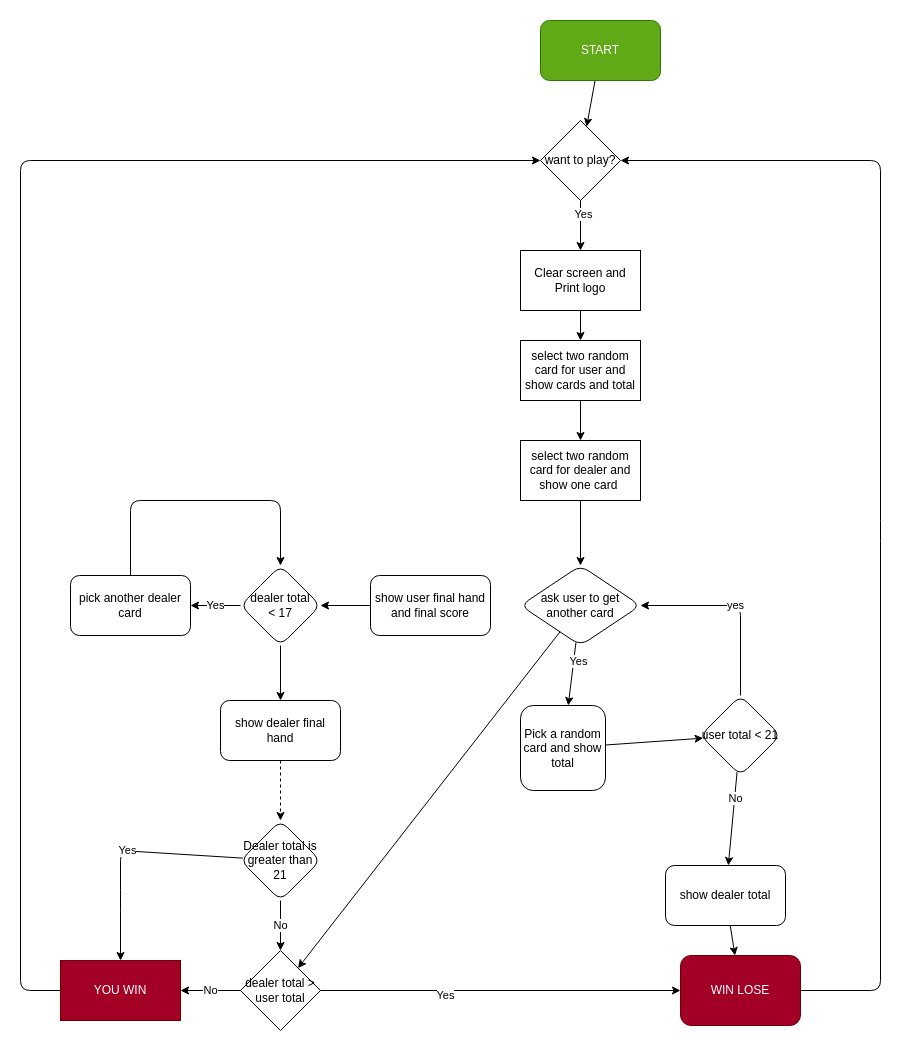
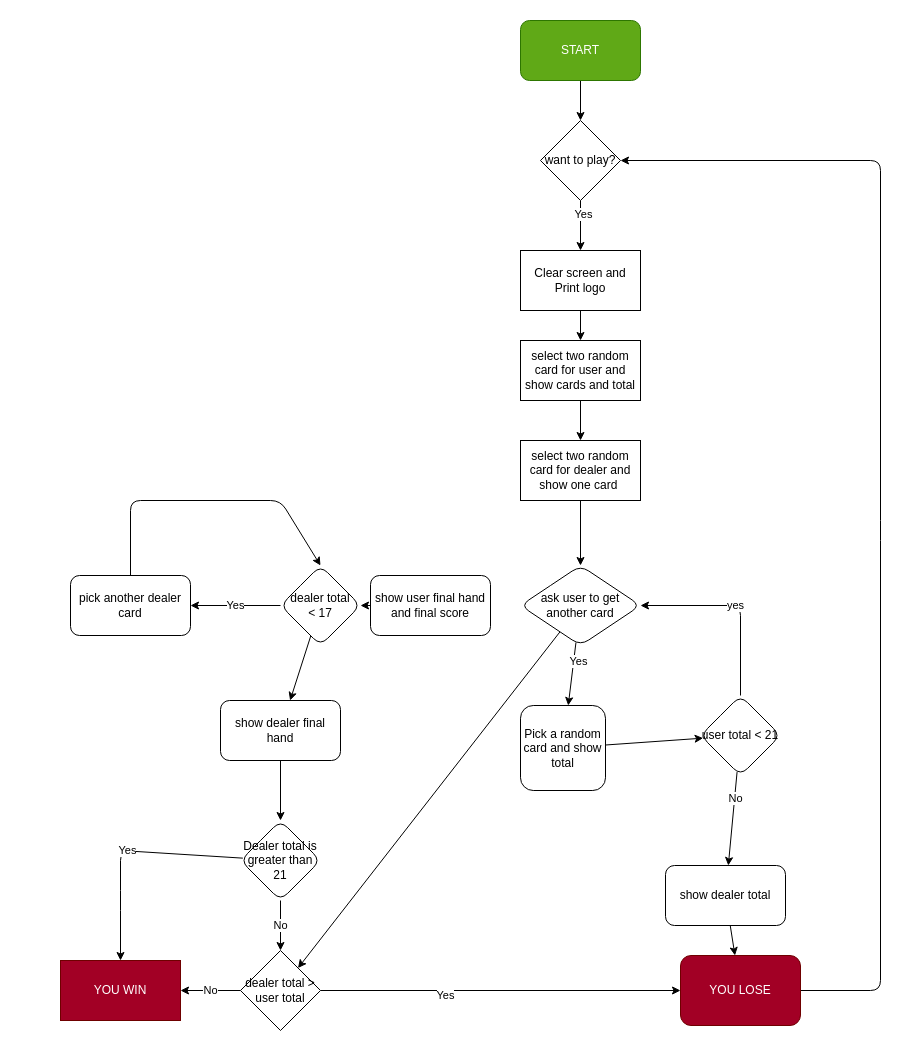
  <mxCell id="0" />
  <mxCell id="1" parent="0" />
  <mxCell id="2" value="" style="edgeStyle=none;html=1;" parent="1" source="3" target="34" edge="1"><mxGeometry relative="1" as="geometry" /></mxCell>
- <mxCell id="3" value="START" style="rounded=1;whiteSpace=wrap;html=1;fillColor=#60a917;fontColor=#ffffff;strokeColor=#2D7600;" parent="1" vertex="1"><mxGeometry x="540" y="20" width="120" height="60" as="geometry" /></mxCell>
+ <mxCell id="3" value="START" style="rounded=1;whiteSpace=wrap;html=1;fillColor=#60a917;fontColor=#ffffff;strokeColor=#2D7600;" parent="1" vertex="1"><mxGeometry x="520" y="20" width="120" height="60" as="geometry" /></mxCell>
  <mxCell id="4" value="" style="edgeStyle=none;html=1;" parent="1" source="7" target="9" edge="1"><mxGeometry relative="1" as="geometry" /></mxCell>
  <mxCell id="5" value="Yes" style="edgeLabel;html=1;align=center;verticalAlign=middle;resizable=0;points=[];" parent="4" vertex="1" connectable="0"><mxGeometry x="-0.433" y="4" relative="1" as="geometry"><mxPoint as="offset" /></mxGeometry></mxCell>
  <mxCell id="6" value="" style="edgeStyle=none;html=1;" parent="1" source="7" target="29" edge="1"><mxGeometry relative="1" as="geometry" /></mxCell>
  <mxCell id="7" value="ask user to get another card" style="rhombus;whiteSpace=wrap;html=1;rounded=1;" parent="1" vertex="1"><mxGeometry x="520" y="565" width="120" height="80" as="geometry" /></mxCell>
  <mxCell id="8" value="" style="edgeStyle=none;html=1;" parent="1" source="9" target="13" edge="1"><mxGeometry relative="1" as="geometry" /></mxCell>
  <mxCell id="9" value="Pick a random card and show total" style="whiteSpace=wrap;html=1;rounded=1;" parent="1" vertex="1"><mxGeometry x="520" y="705" width="85" height="85" as="geometry" /></mxCell>
  <mxCell id="10" value="yes" style="edgeStyle=none;html=1;entryX=1;entryY=0.5;entryDx=0;entryDy=0;" parent="1" source="13" target="7" edge="1"><mxGeometry relative="1" as="geometry"><Array as="points"><mxPoint x="740" y="605" /></Array></mxGeometry></mxCell>
  <mxCell id="11" value="" style="edgeStyle=none;html=1;" parent="1" source="13" target="23" edge="1"><mxGeometry relative="1" as="geometry" /></mxCell>
  <mxCell id="12" value="No" style="edgeLabel;html=1;align=center;verticalAlign=middle;resizable=0;points=[];" parent="11" vertex="1" connectable="0"><mxGeometry x="-0.444" relative="1" as="geometry"><mxPoint as="offset" /></mxGeometry></mxCell>
  <mxCell id="13" value="user total &amp;lt; 21" style="rhombus;whiteSpace=wrap;html=1;rounded=1;" parent="1" vertex="1"><mxGeometry x="700" y="695" width="80" height="80" as="geometry" /></mxCell>
  <mxCell id="14" value="Yes" style="edgeStyle=none;html=1;" parent="1" source="16" target="18" edge="1"><mxGeometry relative="1" as="geometry" /></mxCell>
  <mxCell id="15" value="" style="edgeStyle=none;html=1;" parent="1" source="16" target="45" edge="1"><mxGeometry relative="1" as="geometry" /></mxCell>
- <mxCell id="16" value="dealer total &lt;br&gt;&amp;lt; 17" style="rhombus;whiteSpace=wrap;html=1;rounded=1;" parent="1" vertex="1"><mxGeometry x="240" y="565" width="80" height="80" as="geometry" /></mxCell>
+ <mxCell id="16" value="dealer total &lt;br&gt;&amp;lt; 17" style="rhombus;whiteSpace=wrap;html=1;rounded=1;" parent="1" vertex="1"><mxGeometry x="280" y="565" width="80" height="80" as="geometry" /></mxCell>
  <mxCell id="17" style="edgeStyle=none;html=1;entryX=0.5;entryY=0;entryDx=0;entryDy=0;" parent="1" source="18" target="16" edge="1"><mxGeometry relative="1" as="geometry"><Array as="points"><mxPoint x="130" y="500" /><mxPoint x="280" y="500" /></Array></mxGeometry></mxCell>
  <mxCell id="18" value="pick another dealer card" style="whiteSpace=wrap;html=1;rounded=1;" parent="1" vertex="1"><mxGeometry x="70" y="575" width="120" height="60" as="geometry" /></mxCell>
  <mxCell id="19" value="No" style="edgeStyle=none;html=1;" parent="1" source="21" edge="1"><mxGeometry relative="1" as="geometry"><mxPoint x="280" y="950" as="targetPoint" /></mxGeometry></mxCell>
  <mxCell id="20" value="Yes" style="edgeStyle=none;html=1;entryX=0.5;entryY=0;entryDx=0;entryDy=0;" parent="1" source="21" target="31" edge="1"><mxGeometry relative="1" as="geometry"><Array as="points"><mxPoint y="850" x="120" /><mxPoint y="900" x="120" /></Array></mxGeometry></mxCell>
  <mxCell id="21" value="Dealer total is greater than 21" style="rhombus;whiteSpace=wrap;html=1;rounded=1;" parent="1" vertex="1"><mxGeometry x="240" y="820" width="80" height="80" as="geometry" /></mxCell>
  <mxCell id="22" value="" style="edgeStyle=none;html=1;" parent="1" source="23" target="25" edge="1"><mxGeometry relative="1" as="geometry" /></mxCell>
  <mxCell id="23" value="show dealer total" style="whiteSpace=wrap;html=1;rounded=1;" parent="1" vertex="1"><mxGeometry x="665" y="865" width="120" height="60" as="geometry" /></mxCell>
  <mxCell id="24" style="edgeStyle=none;html=1;entryX=1;entryY=0.5;entryDx=0;entryDy=0;" parent="1" source="25" target="34" edge="1"><mxGeometry relative="1" as="geometry"><Array as="points"><mxPoint x="880" y="990" /><mxPoint x="880" y="530" /><mxPoint x="880" y="160" /></Array></mxGeometry></mxCell>
- <mxCell id="25" value="WIN LOSE" style="whiteSpace=wrap;html=1;rounded=1;fillColor=#a20025;fontColor=#ffffff;strokeColor=#6F0000;" parent="1" vertex="1"><mxGeometry x="680" y="955" width="120" height="70" as="geometry" /></mxCell>
+ <mxCell id="25" value="YOU LOSE" style="whiteSpace=wrap;html=1;rounded=1;fillColor=#a20025;fontColor=#ffffff;strokeColor=#6F0000;" parent="1" vertex="1"><mxGeometry x="680" y="955" width="120" height="70" as="geometry" /></mxCell>
  <mxCell id="26" style="edgeStyle=none;html=1;entryX=0;entryY=0.5;entryDx=0;entryDy=0;" parent="1" source="29" target="25" edge="1"><mxGeometry relative="1" as="geometry" /></mxCell>
  <mxCell id="27" value="Yes" style="edgeLabel;html=1;align=center;verticalAlign=middle;resizable=0;points=[];" parent="26" vertex="1" connectable="0"><mxGeometry x="-0.31" y="-4" relative="1" as="geometry"><mxPoint as="offset" /></mxGeometry></mxCell>
  <mxCell id="28" value="No" style="edgeStyle=none;html=1;" parent="1" source="29" target="31" edge="1"><mxGeometry relative="1" as="geometry" /></mxCell>
  <mxCell id="29" value="dealer total &amp;gt; user total" style="rhombus;whiteSpace=wrap;html=1;" parent="1" vertex="1"><mxGeometry x="240" y="950" width="80" height="80" as="geometry" /></mxCell>
- <mxCell id="30" style="edgeStyle=none;html=1;entryX=0;entryY=0.5;entryDx=0;entryDy=0;exitX=0;exitY=0.5;exitDx=0;exitDy=0;" parent="1" source="31" target="34" edge="1"><mxGeometry relative="1" as="geometry"><Array as="points"><mxPoint x="20" y="990" /><mxPoint x="20" y="160" /></Array></mxGeometry></mxCell>
  <mxCell id="31" value="YOU WIN" style="whiteSpace=wrap;html=1;fillColor=#a20025;fontColor=#ffffff;strokeColor=#6F0000;" parent="1" vertex="1"><mxGeometry x="60" y="960" width="120" height="60" as="geometry" /></mxCell>
  <mxCell id="32" value="" style="edgeStyle=none;html=1;" parent="1" source="34" target="36" edge="1"><mxGeometry relative="1" as="geometry" /></mxCell>
  <mxCell id="33" value="Yes" style="edgeLabel;html=1;align=center;verticalAlign=middle;resizable=0;points=[];" parent="32" vertex="1" connectable="0"><mxGeometry x="-0.5" y="2" relative="1" as="geometry"><mxPoint as="offset" /></mxGeometry></mxCell>
  <mxCell id="34" value="want to play?" style="rhombus;whiteSpace=wrap;html=1;" parent="1" vertex="1"><mxGeometry x="540" y="120" width="80" height="80" as="geometry" /></mxCell>
  <mxCell id="35" value="" style="edgeStyle=none;html=1;" parent="1" source="36" target="38" edge="1"><mxGeometry relative="1" as="geometry" /></mxCell>
  <mxCell id="36" value="Clear screen and Print logo" style="whiteSpace=wrap;html=1;" parent="1" vertex="1"><mxGeometry x="520" y="250" width="120" height="60" as="geometry" /></mxCell>
  <mxCell id="37" value="" style="edgeStyle=none;html=1;" parent="1" source="38" target="41" edge="1"><mxGeometry relative="1" as="geometry" /></mxCell>
  <mxCell id="38" value="select two random card for user and show cards and total" style="whiteSpace=wrap;html=1;" parent="1" vertex="1"><mxGeometry x="520" y="340" width="120" height="60" as="geometry" /></mxCell>
  <mxCell id="39" value="" style="edgeStyle=none;html=1;" parent="1" source="41" edge="1"><mxGeometry relative="1" as="geometry"><mxPoint x="580" y="490" as="targetPoint" /></mxGeometry></mxCell>
  <mxCell id="40" style="edgeStyle=none;html=1;entryX=0.5;entryY=0;entryDx=0;entryDy=0;" parent="1" source="41" target="7" edge="1"><mxGeometry relative="1" as="geometry" /></mxCell>
  <mxCell id="41" value="select two random card for dealer and show one card&amp;nbsp;" style="rounded=0;whiteSpace=wrap;html=1;" parent="1" vertex="1"><mxGeometry x="520" y="440" width="120" height="60" as="geometry" /></mxCell>
  <mxCell id="42" value="" style="edgeStyle=none;html=1;" parent="1" source="43" target="16" edge="1"><mxGeometry relative="1" as="geometry" /></mxCell>
  <mxCell id="43" value="show user final hand and final score" style="whiteSpace=wrap;html=1;rounded=1;" parent="1" vertex="1"><mxGeometry x="370" y="575" width="120" height="60" as="geometry" /></mxCell>
- <mxCell id="44" value="" style="edgeStyle=none;html=1;dashed=1;" parent="1" source="45" target="21" edge="1"><mxGeometry relative="1" as="geometry" /></mxCell>
+ <mxCell id="44" value="" style="edgeStyle=none;html=1;" parent="1" source="45" target="21" edge="1"><mxGeometry relative="1" as="geometry" /></mxCell>
  <mxCell id="45" value="show dealer final hand" style="whiteSpace=wrap;html=1;rounded=1;" parent="1" vertex="1"><mxGeometry x="220" y="700" width="120" height="60" as="geometry" /></mxCell>
